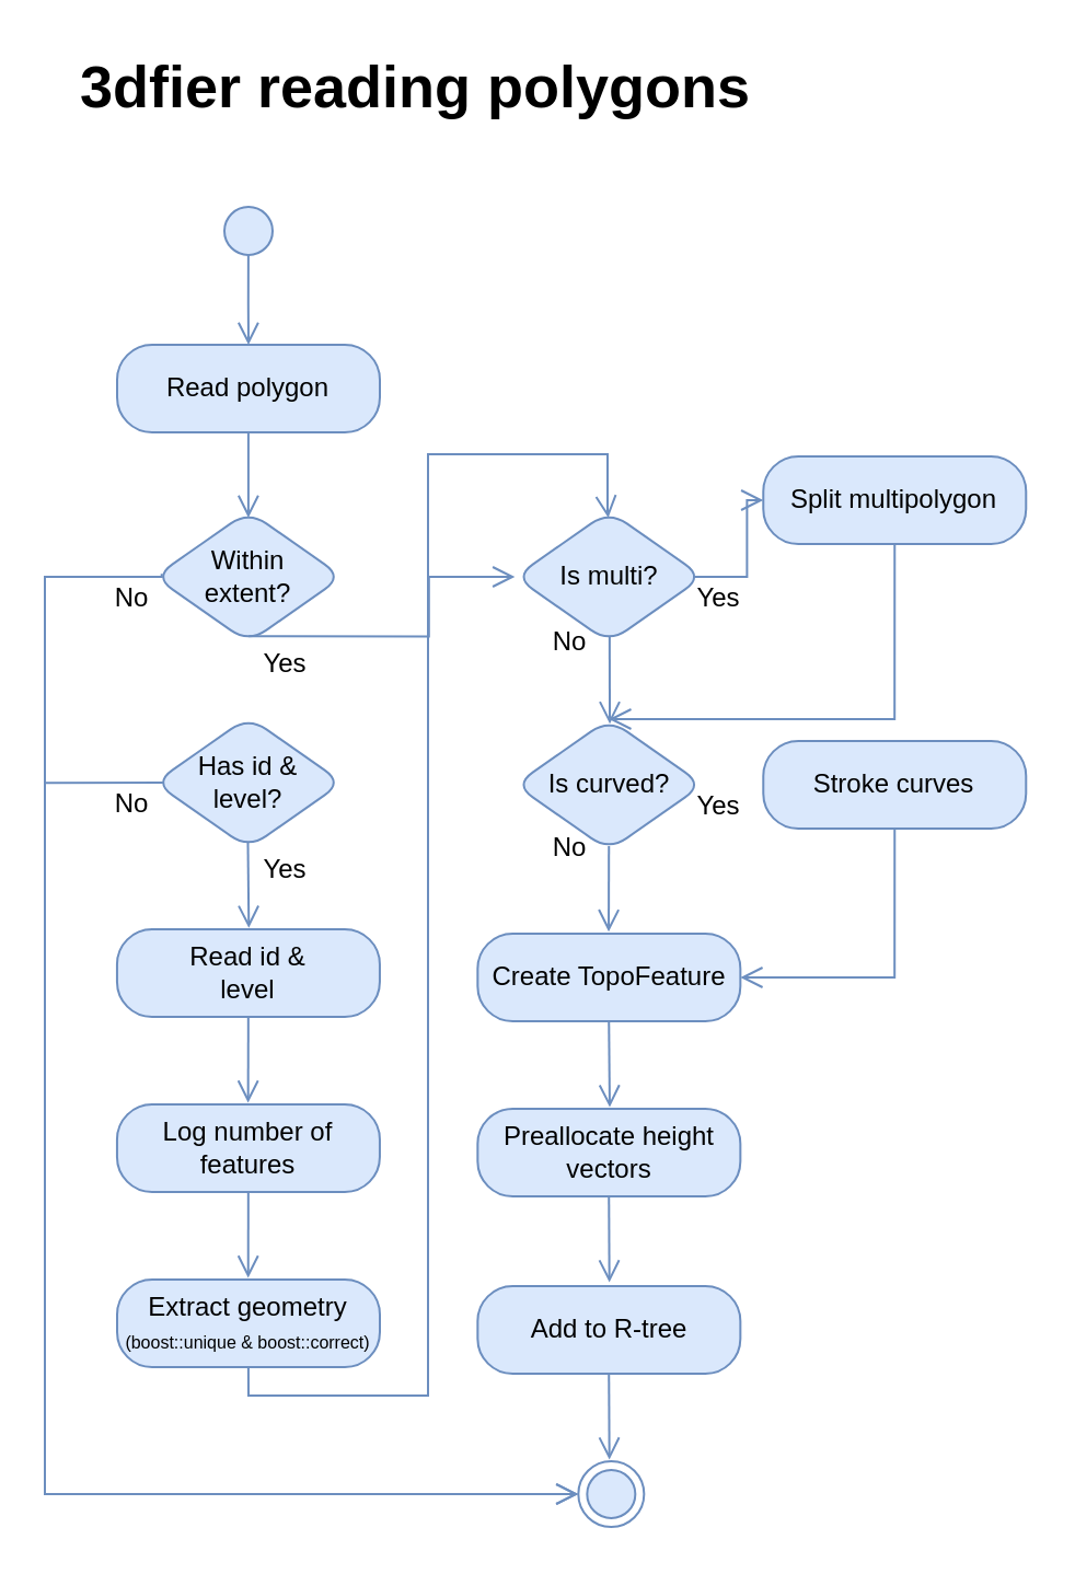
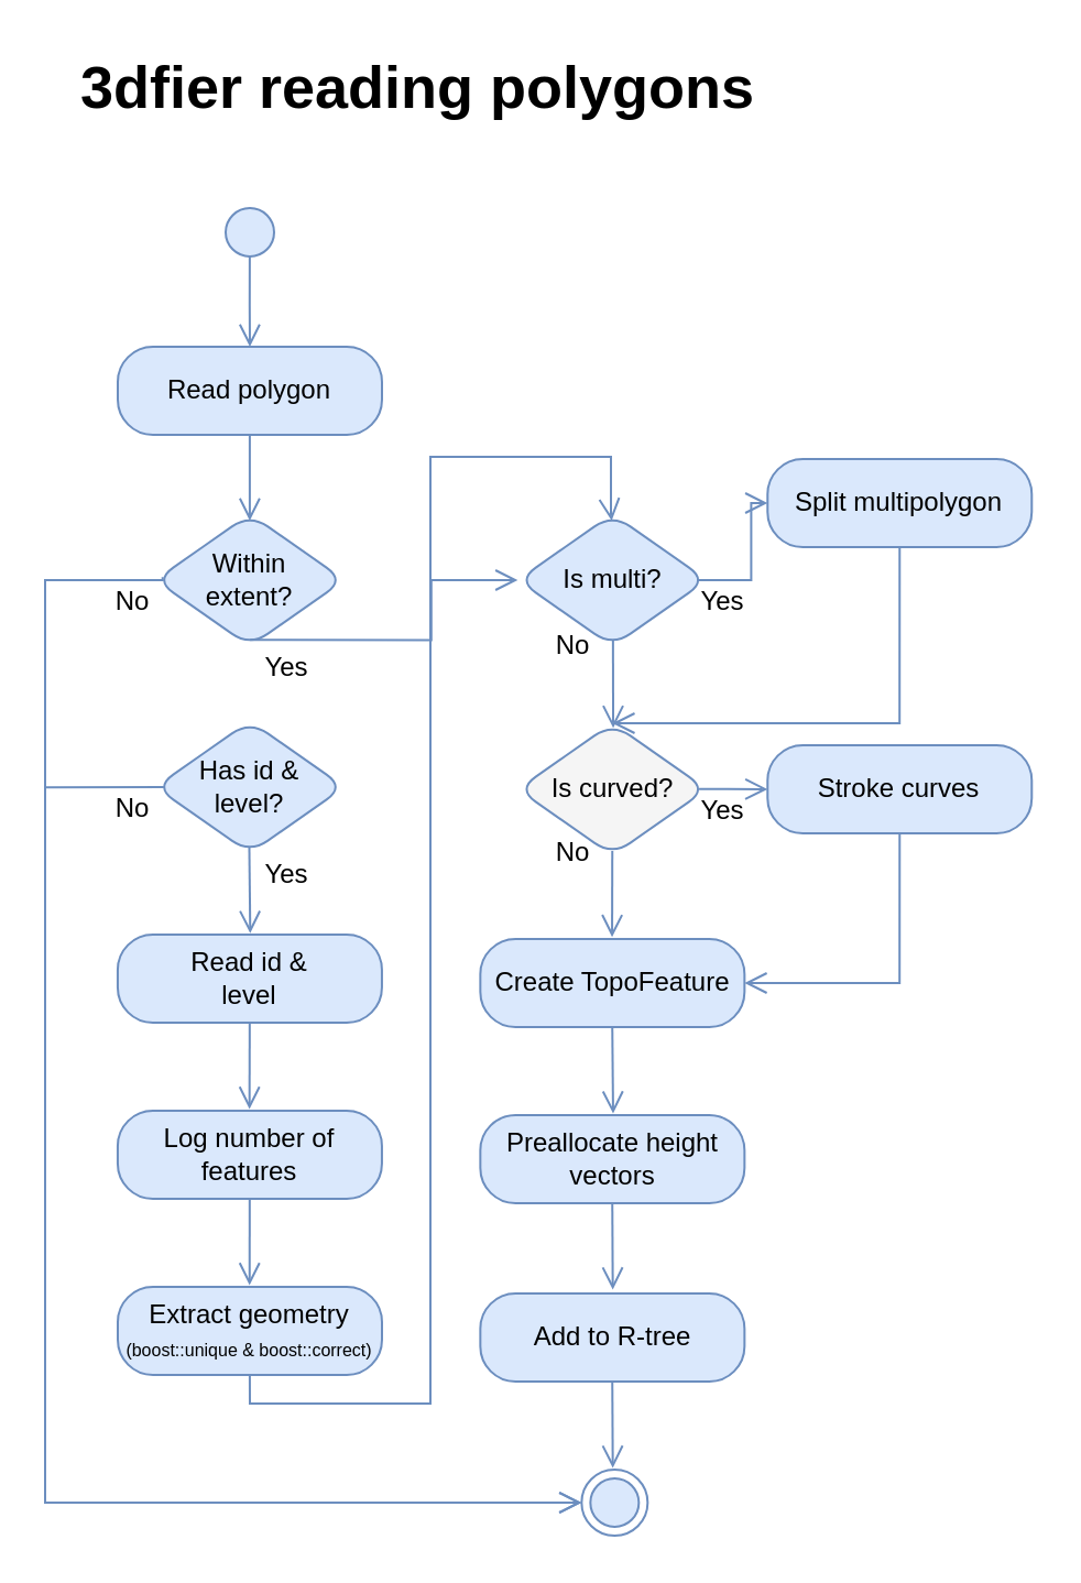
  <mxCell id="0" />
  <mxCell id="1" parent="0" />
  <mxCell id="2" value="3dfier reading polygons" style="text;strokeColor=none;fillColor=none;html=1;fontSize=27;fontStyle=1;verticalAlign=middle;align=center;rounded=0;shadow=0;" parent="1" vertex="1"><mxGeometry x="29.14" y="20" width="319" height="40" as="geometry" /></mxCell>
  <mxCell id="3" value="Read polygon" style="rounded=1;whiteSpace=wrap;html=1;arcSize=40;fillColor=#dae8fc;strokeColor=#6c8ebf;shadow=0;" parent="1" vertex="1"><mxGeometry x="53" y="157" width="120" height="40" as="geometry" /></mxCell>
  <mxCell id="4" value="" style="ellipse;html=1;shape=startState;fillColor=#dae8fc;strokeColor=#6c8ebf;shadow=0;" parent="1" vertex="1"><mxGeometry x="98" y="90" width="30" height="30" as="geometry" /></mxCell>
  <mxCell id="5" value="" style="edgeStyle=orthogonalEdgeStyle;html=1;verticalAlign=bottom;endArrow=open;endSize=8;strokeColor=#6c8ebf;fillColor=#dae8fc;shadow=0;entryX=0.5;entryY=0;entryDx=0;entryDy=0;entryPerimeter=0;exitX=0.498;exitY=0.869;exitDx=0;exitDy=0;rounded=0;exitPerimeter=0;" parent="1" source="4" edge="1"><mxGeometry relative="1" as="geometry"><mxPoint x="113" y="157" as="targetPoint" /><mxPoint x="113" y="137" as="sourcePoint" /></mxGeometry></mxCell>
  <mxCell id="6" value="" style="edgeStyle=orthogonalEdgeStyle;rounded=0;orthogonalLoop=1;jettySize=auto;html=1;shadow=0;fontColor=#ffffff;exitX=0.5;exitY=1;exitDx=0;exitDy=0;entryX=0.5;entryY=0;entryDx=0;entryDy=0;fillColor=#dae8fc;strokeColor=#6c8ebf;endSize=8;endArrow=open;endFill=0;" parent="1" edge="1"><mxGeometry relative="1" as="geometry"><mxPoint x="112.95" y="197" as="sourcePoint" /><mxPoint x="112.95" y="236" as="targetPoint" /></mxGeometry></mxCell>
  <mxCell id="7" value="" style="edgeStyle=orthogonalEdgeStyle;rounded=0;orthogonalLoop=1;jettySize=auto;html=1;shadow=0;fontColor=#ffffff;entryX=0;entryY=0.5;entryDx=0;entryDy=0;exitX=0.039;exitY=0.477;exitDx=0;exitDy=0;fillColor=#dae8fc;strokeColor=#6c8ebf;endArrow=open;endFill=0;endSize=8;exitPerimeter=0;" parent="1" source="8" target="9" edge="1"><mxGeometry relative="1" as="geometry"><mxPoint x="128.333" y="928.333" as="targetPoint" /><Array as="points"><mxPoint x="74" y="263" /><mxPoint x="20" y="263" /><mxPoint x="20" y="682" /></Array><mxPoint x="298" y="474" as="sourcePoint" /></mxGeometry></mxCell>
  <mxCell id="8" value="Within &lt;br&gt;extent?" style="rhombus;whiteSpace=wrap;html=1;fillColor=#dae8fc;strokeColor=#6c8ebf;rounded=1;shadow=0;strokeWidth=1;perimeterSpacing=0;" parent="1" vertex="1"><mxGeometry x="70" y="233" width="86" height="60" as="geometry" /></mxCell>
  <mxCell id="9" value="" style="ellipse;html=1;shape=endState;fillColor=#dae8fc;strokeColor=#6c8ebf;rounded=1;shadow=0;" parent="1" vertex="1"><mxGeometry x="263.67" y="667" width="30" height="30" as="geometry" /></mxCell>
  <mxCell id="10" value="Read id &amp;amp;&lt;br&gt;level" style="rounded=1;whiteSpace=wrap;html=1;arcSize=40;fillColor=#dae8fc;strokeColor=#6c8ebf;shadow=0;" parent="1" vertex="1"><mxGeometry x="52.97" y="424" width="120" height="40" as="geometry" /></mxCell>
  <mxCell id="11" value="" style="edgeStyle=orthogonalEdgeStyle;rounded=0;orthogonalLoop=1;jettySize=auto;html=1;shadow=0;fontColor=#ffffff;exitX=0.5;exitY=1;exitDx=0;exitDy=0;entryX=0.5;entryY=0;entryDx=0;entryDy=0;fillColor=#dae8fc;strokeColor=#6c8ebf;endSize=8;endArrow=open;endFill=0;" parent="1" edge="1"><mxGeometry relative="1" as="geometry"><mxPoint x="112.92" y="464" as="sourcePoint" /><mxPoint x="112.827" y="503.238" as="targetPoint" /></mxGeometry></mxCell>
  <mxCell id="12" value="Log number of features" style="rounded=1;whiteSpace=wrap;html=1;arcSize=40;fillColor=#dae8fc;strokeColor=#6c8ebf;shadow=0;" parent="1" vertex="1"><mxGeometry x="52.97" y="504" width="120" height="40" as="geometry" /></mxCell>
  <mxCell id="13" value="" style="edgeStyle=orthogonalEdgeStyle;rounded=0;orthogonalLoop=1;jettySize=auto;html=1;shadow=0;fontColor=#ffffff;exitX=0.5;exitY=1;exitDx=0;exitDy=0;entryX=0.5;entryY=0;entryDx=0;entryDy=0;fillColor=#dae8fc;strokeColor=#6c8ebf;endSize=8;endArrow=open;endFill=0;" parent="1" edge="1"><mxGeometry relative="1" as="geometry"><mxPoint x="112.92" y="544" as="sourcePoint" /><mxPoint x="112.857" y="583.238" as="targetPoint" /></mxGeometry></mxCell>
  <mxCell id="14" value="" style="edgeStyle=orthogonalEdgeStyle;rounded=0;orthogonalLoop=1;jettySize=auto;html=1;shadow=0;fontColor=#ffffff;entryX=0;entryY=0.5;entryDx=0;entryDy=0;exitX=0.046;exitY=0.501;exitDx=0;exitDy=0;fillColor=#dae8fc;strokeColor=#6c8ebf;endArrow=open;endFill=0;endSize=8;exitPerimeter=0;" parent="1" source="15" target="9" edge="1"><mxGeometry relative="1" as="geometry"><mxPoint x="127.889" y="1154.056" as="targetPoint" /><Array as="points"><mxPoint x="20" y="357" /><mxPoint x="20" y="682" /></Array><mxPoint x="298" y="566" as="sourcePoint" /></mxGeometry></mxCell>
  <mxCell id="15" value="Has id &amp;amp;&lt;br&gt;level?" style="rhombus;whiteSpace=wrap;html=1;fillColor=#dae8fc;strokeColor=#6c8ebf;rounded=1;shadow=0;strokeWidth=1;perimeterSpacing=0;" parent="1" vertex="1"><mxGeometry x="70" y="327" width="86" height="60" as="geometry" /></mxCell>
  <mxCell id="16" value="Extract geometry&lt;br&gt;&lt;font style=&quot;font-size: 8px&quot;&gt;(boost::unique &amp;amp; boost::correct)&lt;br&gt;&lt;/font&gt;" style="rounded=1;whiteSpace=wrap;html=1;arcSize=40;fillColor=#dae8fc;strokeColor=#6c8ebf;shadow=0;" parent="1" vertex="1"><mxGeometry x="53" y="584" width="120" height="40" as="geometry" /></mxCell>
  <mxCell id="17" value="" style="edgeStyle=orthogonalEdgeStyle;rounded=0;orthogonalLoop=1;jettySize=auto;html=1;shadow=0;fontColor=#ffffff;exitX=0.5;exitY=1;exitDx=0;exitDy=0;entryX=0.496;entryY=0.051;entryDx=0;entryDy=0;fillColor=#dae8fc;strokeColor=#6c8ebf;endSize=8;endArrow=open;endFill=0;entryPerimeter=0;" parent="1" target="20" edge="1"><mxGeometry relative="1" as="geometry"><mxPoint x="112.95" y="624" as="sourcePoint" /><mxPoint x="113.03" y="663.2" as="targetPoint" /><Array as="points"><mxPoint x="113" y="637" /><mxPoint x="195" y="637" /><mxPoint x="195" y="207" /><mxPoint x="277" y="207" /><mxPoint x="277" y="233" /></Array></mxGeometry></mxCell>
  <mxCell id="18" value="Split multipolygon" style="rounded=1;whiteSpace=wrap;html=1;arcSize=40;fillColor=#dae8fc;strokeColor=#6c8ebf;shadow=0;" parent="1" vertex="1"><mxGeometry x="348.14" y="208" width="120" height="40" as="geometry" /></mxCell>
  <mxCell id="19" value="" style="edgeStyle=orthogonalEdgeStyle;rounded=0;orthogonalLoop=1;jettySize=auto;html=1;shadow=0;fontColor=#ffffff;fillColor=#dae8fc;strokeColor=#6c8ebf;endArrow=open;endFill=0;endSize=8;entryX=0.5;entryY=0;entryDx=0;entryDy=0;exitX=0.5;exitY=1;exitDx=0;exitDy=0;" parent="1" source="18" target="28" edge="1"><mxGeometry relative="1" as="geometry"><mxPoint x="320.606" y="438.06" as="targetPoint" /><Array as="points"><mxPoint x="408" y="328" /></Array><mxPoint x="114.64" y="329" as="sourcePoint" /></mxGeometry></mxCell>
  <mxCell id="20" value="Is multi?" style="rhombus;whiteSpace=wrap;html=1;fillColor=#dae8fc;strokeColor=#6c8ebf;rounded=1;shadow=0;strokeWidth=1;perimeterSpacing=0;" parent="1" vertex="1"><mxGeometry x="234.67" y="233" width="86" height="60" as="geometry" /></mxCell>
  <mxCell id="21" value="" style="edgeStyle=orthogonalEdgeStyle;rounded=0;orthogonalLoop=1;jettySize=auto;html=1;shadow=0;fontColor=#ffffff;fillColor=#dae8fc;strokeColor=#6c8ebf;endSize=8;endArrow=open;endFill=0;exitX=0.501;exitY=0.953;exitDx=0;exitDy=0;exitPerimeter=0;" parent="1" source="8" target="20" edge="1"><mxGeometry relative="1" as="geometry"><mxPoint x="90" y="297" as="sourcePoint" /><mxPoint x="140" y="313" as="targetPoint" /></mxGeometry></mxCell>
  <mxCell id="22" value="" style="edgeStyle=orthogonalEdgeStyle;rounded=0;orthogonalLoop=1;jettySize=auto;html=1;shadow=0;fontColor=#ffffff;fillColor=#dae8fc;strokeColor=#6c8ebf;endSize=8;endArrow=open;endFill=0;entryX=0.501;entryY=0.043;entryDx=0;entryDy=0;entryPerimeter=0;exitX=0.497;exitY=0.955;exitDx=0;exitDy=0;exitPerimeter=0;" parent="1" source="15" edge="1"><mxGeometry relative="1" as="geometry"><mxPoint x="113.216" y="384" as="sourcePoint" /><mxPoint x="113.149" y="423.393" as="targetPoint" /></mxGeometry></mxCell>
  <mxCell id="23" value="" style="edgeStyle=orthogonalEdgeStyle;rounded=0;orthogonalLoop=1;jettySize=auto;html=1;shadow=0;fontColor=#ffffff;exitX=0.503;exitY=0.957;exitDx=0;exitDy=0;entryX=0.5;entryY=0;entryDx=0;entryDy=0;fillColor=#dae8fc;strokeColor=#6c8ebf;endSize=8;endArrow=open;endFill=0;exitPerimeter=0;" parent="1" source="20" edge="1"><mxGeometry relative="1" as="geometry"><mxPoint x="278.06" y="291" as="sourcePoint" /><mxPoint x="278.029" y="330.167" as="targetPoint" /></mxGeometry></mxCell>
  <mxCell id="24" value="Create TopoFeature" style="rounded=1;whiteSpace=wrap;html=1;arcSize=40;fillColor=#dae8fc;strokeColor=#6c8ebf;shadow=0;" parent="1" vertex="1"><mxGeometry x="217.67" y="426" width="120" height="40" as="geometry" /></mxCell>
  <mxCell id="25" value="" style="edgeStyle=orthogonalEdgeStyle;rounded=0;orthogonalLoop=1;jettySize=auto;html=1;shadow=0;fontColor=#ffffff;exitX=0.5;exitY=1;exitDx=0;exitDy=0;entryX=0.5;entryY=0;entryDx=0;entryDy=0;fillColor=#dae8fc;strokeColor=#6c8ebf;endSize=8;endArrow=open;endFill=0;" parent="1" edge="1"><mxGeometry relative="1" as="geometry"><mxPoint x="277.62" y="466" as="sourcePoint" /><mxPoint x="277.986" y="505.286" as="targetPoint" /></mxGeometry></mxCell>
  <mxCell id="26" value="Stroke curves" style="rounded=1;whiteSpace=wrap;html=1;arcSize=40;fillColor=#dae8fc;strokeColor=#6c8ebf;shadow=0;" parent="1" vertex="1"><mxGeometry x="348.14" y="338" width="120" height="40" as="geometry" /></mxCell>
  <mxCell id="27" value="" style="edgeStyle=orthogonalEdgeStyle;rounded=0;orthogonalLoop=1;jettySize=auto;html=1;shadow=0;fontColor=#ffffff;exitX=0.5;exitY=1;exitDx=0;exitDy=0;entryX=0.5;entryY=0;entryDx=0;entryDy=0;fillColor=#dae8fc;strokeColor=#6c8ebf;endSize=8;endArrow=open;endFill=0;" parent="1" edge="1"><mxGeometry relative="1" as="geometry"><mxPoint x="277.62" y="386" as="sourcePoint" /><mxPoint x="277.527" y="425.143" as="targetPoint" /></mxGeometry></mxCell>
- <mxCell id="28" value="Is curved?" style="rhombus;whiteSpace=wrap;html=1;fillColor=#dae8fc;strokeColor=#6c8ebf;rounded=1;shadow=0;strokeWidth=1;perimeterSpacing=0;" parent="1" vertex="1"><mxGeometry x="234.64" y="328" width="86" height="60" as="geometry" /></mxCell>
+ <mxCell id="28" value="Is curved?" style="rhombus;whiteSpace=wrap;html=1;fillColor=#f5f5f5;strokeColor=#6c8ebf;rounded=1;shadow=0;strokeWidth=1;perimeterSpacing=0;" parent="1" vertex="1"><mxGeometry x="234.64" y="328" width="86" height="60" as="geometry" /></mxCell>
  <mxCell id="29" value="" style="edgeStyle=orthogonalEdgeStyle;rounded=0;orthogonalLoop=1;jettySize=auto;html=1;shadow=0;fontColor=#ffffff;exitX=0.5;exitY=1;exitDx=0;exitDy=0;fillColor=#dae8fc;strokeColor=#6c8ebf;endSize=8;endArrow=open;endFill=0;entryX=1;entryY=0.5;entryDx=0;entryDy=0;" parent="1" source="26" target="24" edge="1"><mxGeometry relative="1" as="geometry"><mxPoint x="83.39" y="630" as="sourcePoint" /><mxPoint x="340" y="500" as="targetPoint" /><Array as="points"><mxPoint x="408" y="446" /></Array></mxGeometry></mxCell>
  <mxCell id="30" value="Preallocate height vectors" style="rounded=1;whiteSpace=wrap;html=1;arcSize=40;fillColor=#dae8fc;strokeColor=#6c8ebf;shadow=0;" parent="1" vertex="1"><mxGeometry x="217.67" y="506" width="120" height="40" as="geometry" /></mxCell>
  <mxCell id="31" value="" style="edgeStyle=orthogonalEdgeStyle;rounded=0;orthogonalLoop=1;jettySize=auto;html=1;shadow=0;fontColor=#ffffff;exitX=0.5;exitY=1;exitDx=0;exitDy=0;entryX=0.5;entryY=0;entryDx=0;entryDy=0;fillColor=#dae8fc;strokeColor=#6c8ebf;endSize=8;endArrow=open;endFill=0;" parent="1" edge="1"><mxGeometry relative="1" as="geometry"><mxPoint x="277.62" y="546" as="sourcePoint" /><mxPoint x="277.838" y="585.276" as="targetPoint" /></mxGeometry></mxCell>
  <mxCell id="32" value="Add to R-tree" style="rounded=1;whiteSpace=wrap;html=1;arcSize=40;fillColor=#dae8fc;strokeColor=#6c8ebf;shadow=0;" parent="1" vertex="1"><mxGeometry x="217.67" y="587" width="120" height="40" as="geometry" /></mxCell>
  <mxCell id="33" value="" style="edgeStyle=orthogonalEdgeStyle;rounded=0;orthogonalLoop=1;jettySize=auto;html=1;shadow=0;fontColor=#ffffff;exitX=0.5;exitY=1;exitDx=0;exitDy=0;entryX=0.5;entryY=0;entryDx=0;entryDy=0;fillColor=#dae8fc;strokeColor=#6c8ebf;endSize=8;endArrow=open;endFill=0;" parent="1" edge="1"><mxGeometry relative="1" as="geometry"><mxPoint x="277.62" y="627" as="sourcePoint" /><mxPoint x="277.838" y="666.276" as="targetPoint" /></mxGeometry></mxCell>
  <mxCell id="34" value="" style="edgeStyle=orthogonalEdgeStyle;rounded=0;orthogonalLoop=1;jettySize=auto;html=1;shadow=0;fontColor=#ffffff;fillColor=#dae8fc;strokeColor=#6c8ebf;endArrow=open;endFill=0;endSize=8;entryX=0;entryY=0.5;entryDx=0;entryDy=0;exitX=0.946;exitY=0.5;exitDx=0;exitDy=0;exitPerimeter=0;" parent="1" source="20" target="18" edge="1"><mxGeometry relative="1" as="geometry"><mxPoint x="340" y="303" as="targetPoint" /><Array as="points" /><mxPoint x="320" y="263" as="sourcePoint" /></mxGeometry></mxCell>
  <mxCell id="35" value="No" style="text;html=1;strokeColor=none;fillColor=none;align=center;verticalAlign=middle;whiteSpace=wrap;rounded=0;" parent="1" vertex="1"><mxGeometry x="40" y="263" width="40" height="20" as="geometry" /></mxCell>
  <mxCell id="36" value="No" style="text;html=1;strokeColor=none;fillColor=none;align=center;verticalAlign=middle;whiteSpace=wrap;rounded=0;" parent="1" vertex="1"><mxGeometry x="40" y="357" width="40" height="20" as="geometry" /></mxCell>
  <mxCell id="37" value="No" style="text;html=1;strokeColor=none;fillColor=none;align=center;verticalAlign=middle;whiteSpace=wrap;rounded=0;" parent="1" vertex="1"><mxGeometry x="240" y="377.4" width="40" height="20" as="geometry" /></mxCell>
+ <mxCell id="38" value="" style="edgeStyle=orthogonalEdgeStyle;rounded=0;orthogonalLoop=1;jettySize=auto;html=1;shadow=0;fontColor=#ffffff;exitX=0.958;exitY=0.498;exitDx=0;exitDy=0;fillColor=#dae8fc;strokeColor=#6c8ebf;endSize=8;endArrow=open;endFill=0;exitPerimeter=0;entryX=0;entryY=0.5;entryDx=0;entryDy=0;" parent="1" source="28" target="26" edge="1"><mxGeometry relative="1" as="geometry"><mxPoint x="93.333" y="639.524" as="sourcePoint" /><mxPoint x="348" y="423" as="targetPoint" /><Array as="points"><mxPoint x="330" y="358" /><mxPoint x="330" y="358" /></Array></mxGeometry></mxCell>
  <mxCell id="39" value="No" style="text;html=1;strokeColor=none;fillColor=none;align=center;verticalAlign=middle;whiteSpace=wrap;rounded=0;" parent="1" vertex="1"><mxGeometry x="240" y="283" width="40" height="20" as="geometry" /></mxCell>
  <mxCell id="40" value="Yes" style="text;html=1;strokeColor=none;fillColor=none;align=center;verticalAlign=middle;whiteSpace=wrap;rounded=0;" parent="1" vertex="1"><mxGeometry x="308.14" y="263" width="40" height="20" as="geometry" /></mxCell>
  <mxCell id="41" value="Yes" style="text;html=1;strokeColor=none;fillColor=none;align=center;verticalAlign=middle;whiteSpace=wrap;rounded=0;" parent="1" vertex="1"><mxGeometry x="308.14" y="358" width="40" height="20" as="geometry" /></mxCell>
  <mxCell id="42" value="Yes" style="text;html=1;strokeColor=none;fillColor=none;align=center;verticalAlign=middle;whiteSpace=wrap;rounded=0;" parent="1" vertex="1"><mxGeometry x="110" y="387" width="40" height="20" as="geometry" /></mxCell>
  <mxCell id="43" value="Yes" style="text;html=1;strokeColor=none;fillColor=none;align=center;verticalAlign=middle;whiteSpace=wrap;rounded=0;" parent="1" vertex="1"><mxGeometry x="110" y="293" width="40" height="20" as="geometry" /></mxCell>
